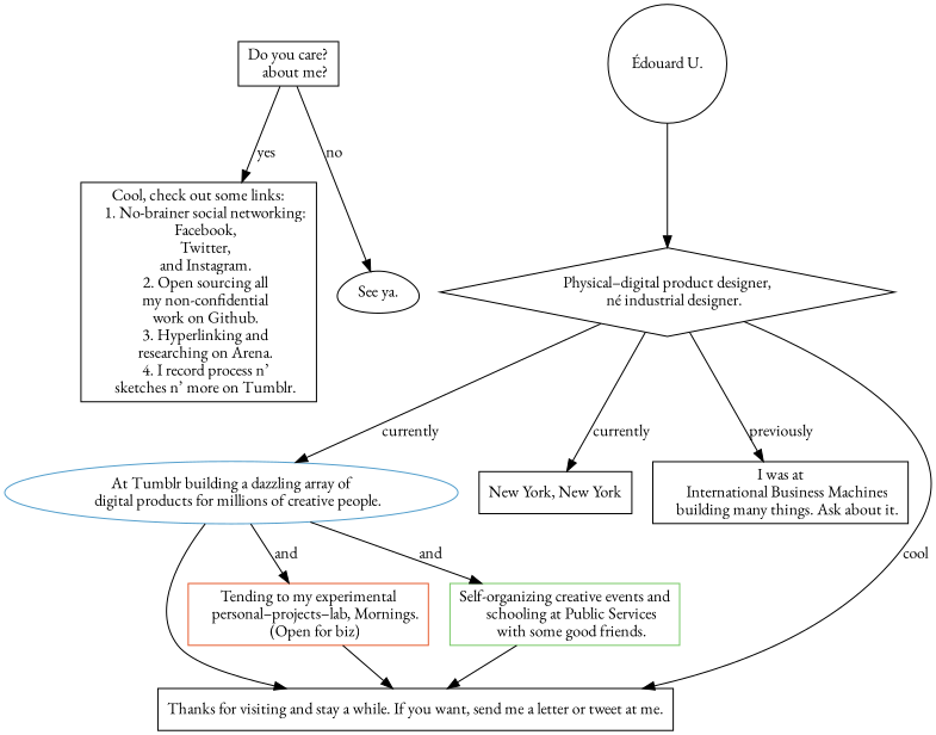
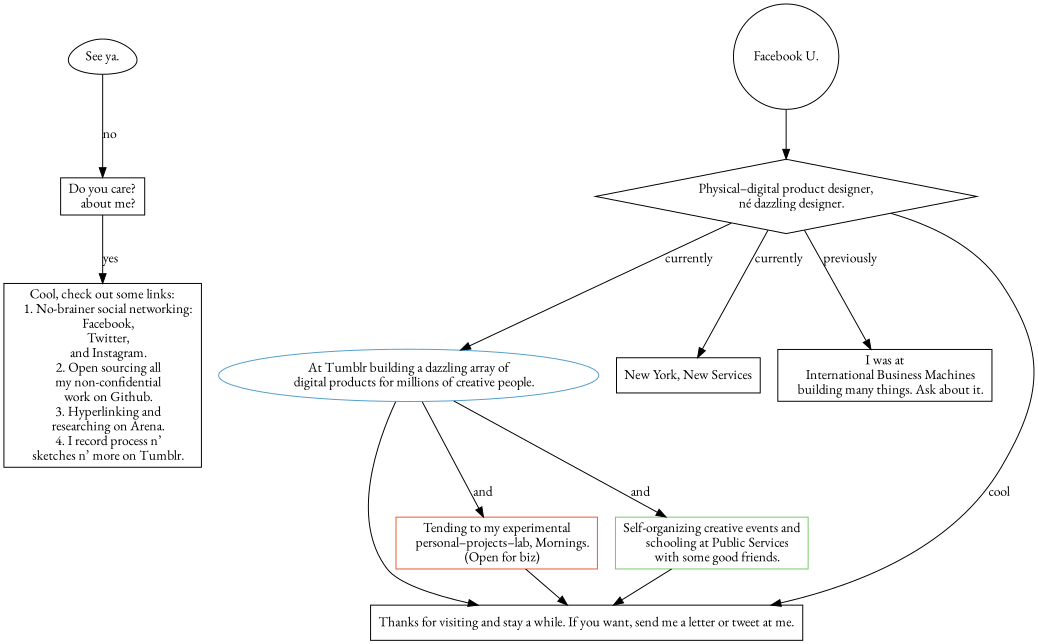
  digraph {
    fontname="EB Garamond"
    node [fontname="EB Garamond" shape=box]
    edge [fontname="EB Garamond"]
    n1 [label="Do you care?\n    about me?"]
    n2 [label="Cool, check out some links:\n    1. No-brainer social networking:\n    Facebook,\n    Twitter,\n    and Instagram.\n    2. Open sourcing all\n    my non-confidential\n    work on Github.\n    3. Hyperlinking and\n    researching on Arena.\n    4. I record process n’\n    sketches n’ more on Tumblr." shape=rect]
    n3 [label="See ya." shape=egg]
-   n4 [label="Édouard U." shape=circle]
-   n5 [label="Physical–digital product designer,\n    né industrial designer." shape=diamond]
+   n4 [label="Facebook U." shape=circle]
+   n5 [label="Physical–digital product designer,\n    né dazzling designer." shape=diamond]
    n6 [color="#529ECC" label="At Tumblr building a dazzling array of\n    digital products for millions of creative people." shape=oval]
-   n7 [label="New York, New York"]
+   n7 [label="New York, New Services"]
    n8 [label="I was at\n    International Business Machines\n    building many things. Ask about it."]
    n9 [label="Thanks for visiting and stay a while. If you want, send me a letter or tweet at me."]
    n10 [color="#e65a2d" label="Tending to my experimental\n    personal–projects–lab, Mornings.\n    (Open for biz)"]
    n11 [color="#76c865" label="Self-organizing creative events and\n    schooling at Public Services\n    with some good friends."]
    n1 -> n2 [label=yes]
-   n1 -> n3 [label=no]
+   n3 -> n1 [label=no]
    n4 -> n5
    n5 -> n6 [label=currently]
    n5 -> n7 [label=currently]
    n5 -> n8 [label=previously]
    n5 -> n9 [label=cool]
    n6 -> n9
    n6 -> n10 [label=and]
    n6 -> n11 [label=and]
    n10 -> n9
    n11 -> n9
  }
